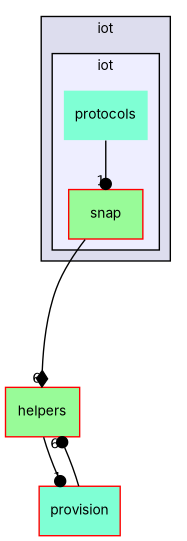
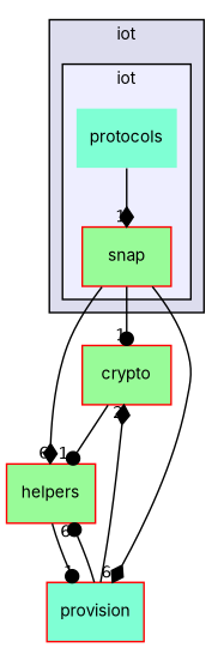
  digraph {
    compound=true
    fontname=Inter
    node [fontname=Inter fontsize=10 shape=box style=filled fillcolor=palegreen color=red]
    edge [headlabel=1 labeldistance=1.5 labelfontname=Helvetica labelfontsize=10 arrowhead=dot fontname=Inter]
    n1 [label=protocols shape=plaintext fillcolor=aquamarine color=""]
    n2 [label=snap]
+   n3 [label=crypto]
    n4 [label=helpers]
    n5 [fillcolor=aquamarine label=provision]
    subgraph cluster_1 {
      bgcolor="#ddddee"
      fontsize=10
      label=iot
      pencolor=black
      subgraph cluster_2 {
        bgcolor="#eeeeff"
        fontsize=10
        pencolor=black
        n1
        n2
      }
    }
-   n1 -> n2
+   n1 -> n2 [arrowhead=diamond]
+   n2 -> n3
    n2 -> n4 [headlabel=6 arrowhead=diamond]
+   n2 -> n5 [headlabel=6 arrowhead=diamond]
+   n3 -> n4
    n4 -> n5
+   n5 -> n3 [headlabel=2 arrowhead=diamond]
    n5 -> n4 [headlabel=6]
  }
